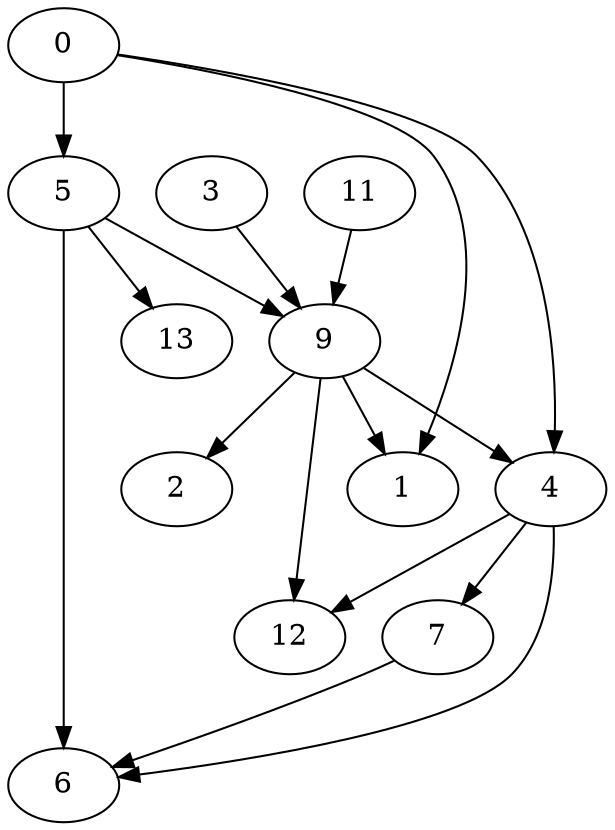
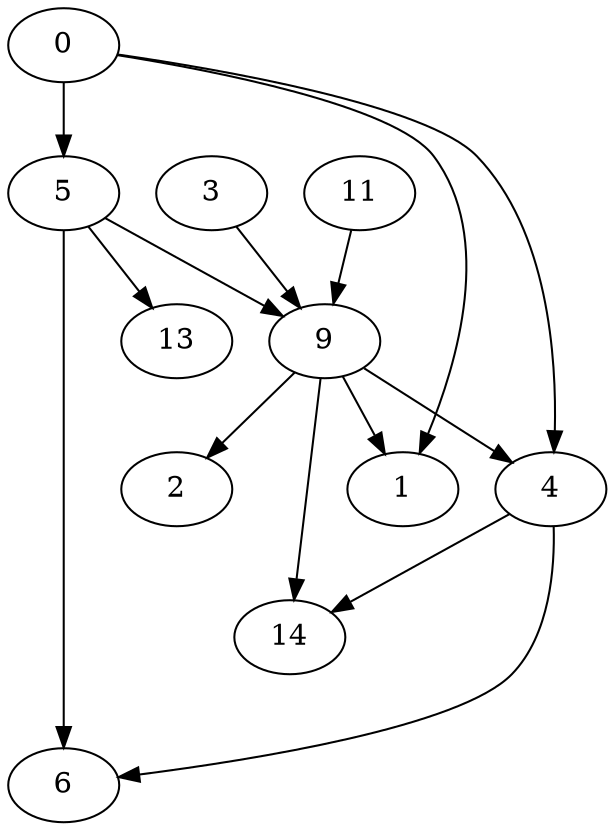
  strict digraph {
    edge [weight=57]
    5
    6
    9
    13
    1
    2
-   12
+   12 [label=14]
    4
-   7
    11
    0
    3
    5 -> 6
    5 -> 9 [weight=23]
    5 -> 13 [weight=74]
    9 -> 1 [weight=63]
    9 -> 2 [weight=29]
    9 -> 12 [weight=89]
    9 -> 4 [weight=69]
    4 -> 6 [weight=28]
    4 -> 12 [weight=6]
-   4 -> 7 [weight=34]
-   7 -> 6 [weight=19]
    11 -> 9 [weight=90]
    0 -> 5 [weight=76]
    0 -> 1 [weight=17]
    0 -> 4
    3 -> 9 [weight=97]
  }
